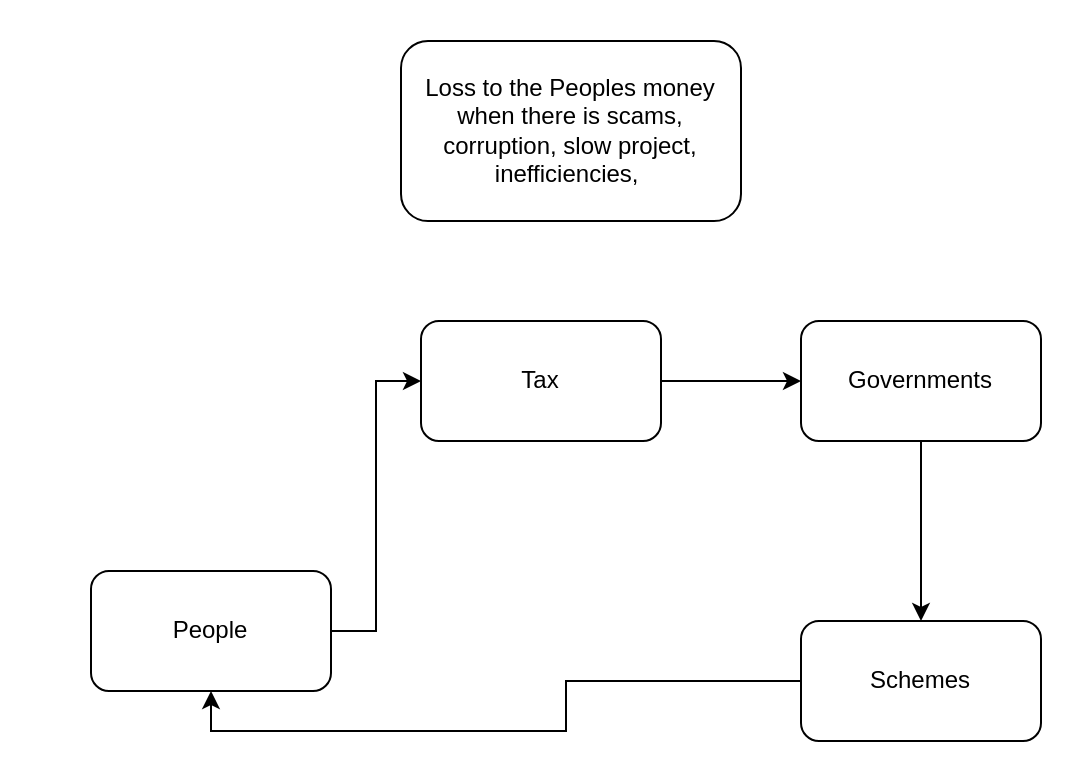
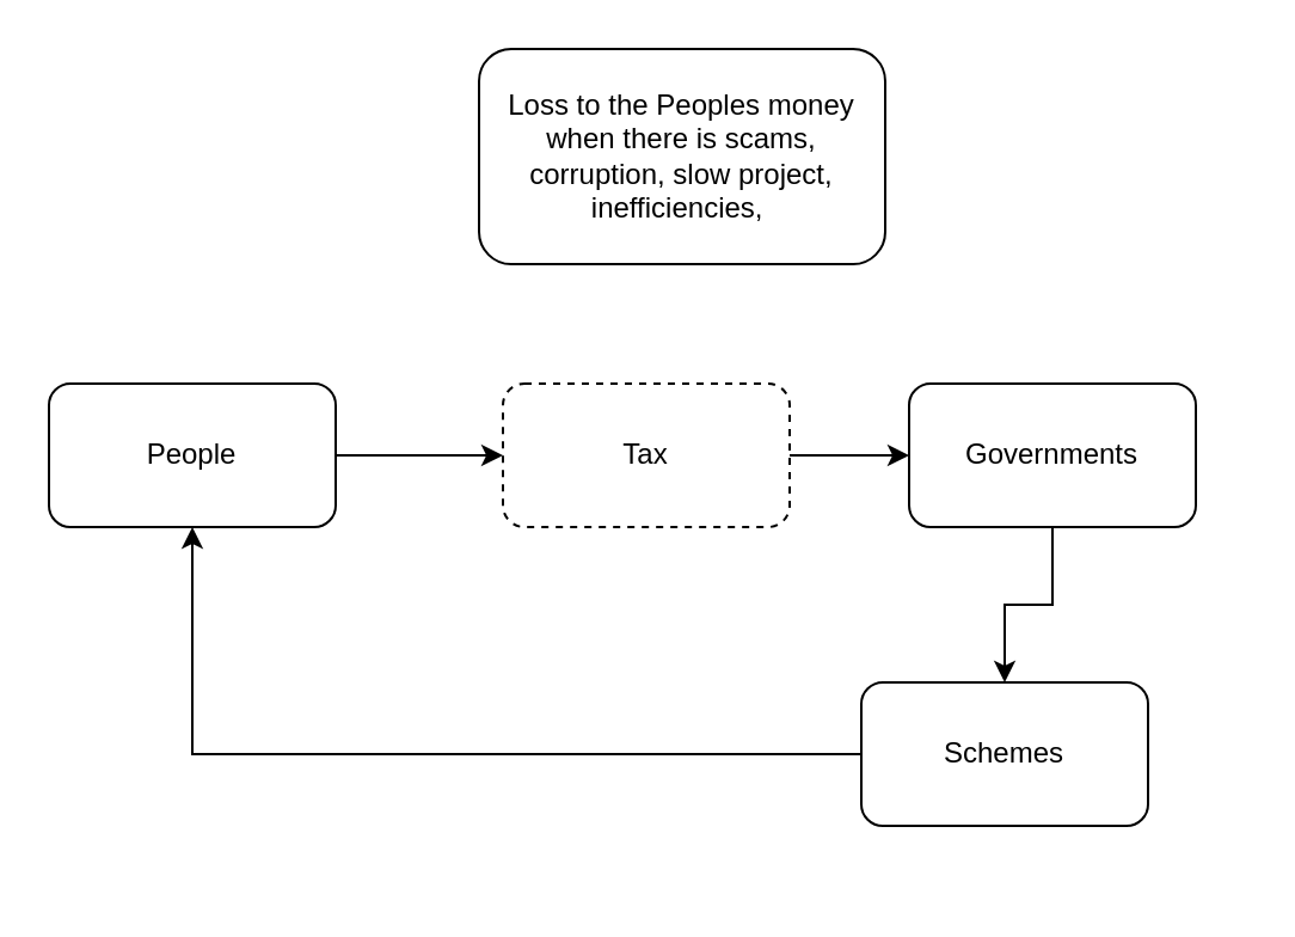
  <mxCell id="0" />
  <mxCell id="1" parent="0" />
  <mxCell id="2" style="edgeStyle=orthogonalEdgeStyle;rounded=0;orthogonalLoop=1;jettySize=auto;html=1;entryX=0;entryY=0.5;entryDx=0;entryDy=0;" edge="1" parent="1" source="3" target="5"><mxGeometry relative="1" as="geometry" /></mxCell>
- <mxCell id="3" value="People" style="rounded=1;whiteSpace=wrap;html=1;" vertex="1" parent="1"><mxGeometry x="45" y="285" width="120" height="60" as="geometry" /></mxCell>
+ <mxCell id="3" value="People" style="rounded=1;whiteSpace=wrap;html=1;" vertex="1" parent="1"><mxGeometry x="20" y="160" width="120" height="60" as="geometry" /></mxCell>
  <mxCell id="4" style="edgeStyle=orthogonalEdgeStyle;rounded=0;orthogonalLoop=1;jettySize=auto;html=1;entryX=0;entryY=0.5;entryDx=0;entryDy=0;" edge="1" parent="1" source="5" target="7"><mxGeometry relative="1" as="geometry" /></mxCell>
- <mxCell id="5" value="Tax" style="rounded=1;whiteSpace=wrap;html=1;" vertex="1" parent="1"><mxGeometry x="210" y="160" width="120" height="60" as="geometry" /></mxCell>
+ <mxCell id="5" value="Tax" style="rounded=1;whiteSpace=wrap;html=1;dashed=1;" vertex="1" parent="1"><mxGeometry x="210" y="160" width="120" height="60" as="geometry" /></mxCell>
  <mxCell id="6" value="" style="edgeStyle=orthogonalEdgeStyle;rounded=0;orthogonalLoop=1;jettySize=auto;html=1;" edge="1" parent="1" source="7" target="9"><mxGeometry relative="1" as="geometry" /></mxCell>
- <mxCell id="7" value="Governments" style="rounded=1;whiteSpace=wrap;html=1;" vertex="1" parent="1"><mxGeometry x="400" y="160" width="120" height="60" as="geometry" /></mxCell>
+ <mxCell id="7" value="Governments" style="rounded=1;whiteSpace=wrap;html=1;" vertex="1" parent="1"><mxGeometry x="380" y="160" width="120" height="60" as="geometry" /></mxCell>
  <mxCell id="8" style="edgeStyle=orthogonalEdgeStyle;rounded=0;orthogonalLoop=1;jettySize=auto;html=1;entryX=0.5;entryY=1;entryDx=0;entryDy=0;" edge="1" parent="1" source="9" target="3"><mxGeometry relative="1" as="geometry" /></mxCell>
- <mxCell id="9" value="Schemes" style="rounded=1;whiteSpace=wrap;html=1;" vertex="1" parent="1"><mxGeometry x="400" y="310" width="120" height="60" as="geometry" /></mxCell>
+ <mxCell id="9" value="Schemes" style="rounded=1;whiteSpace=wrap;html=1;" vertex="1" parent="1"><mxGeometry x="360" y="285" width="120" height="60" as="geometry" /></mxCell>
  <mxCell id="10" value="Loss to the Peoples money when there is scams, corruption, slow project, inefficiencies,&amp;nbsp;" style="rounded=1;whiteSpace=wrap;html=1;" vertex="1" parent="1"><mxGeometry x="200" y="20" width="170" height="90" as="geometry" /></mxCell>
